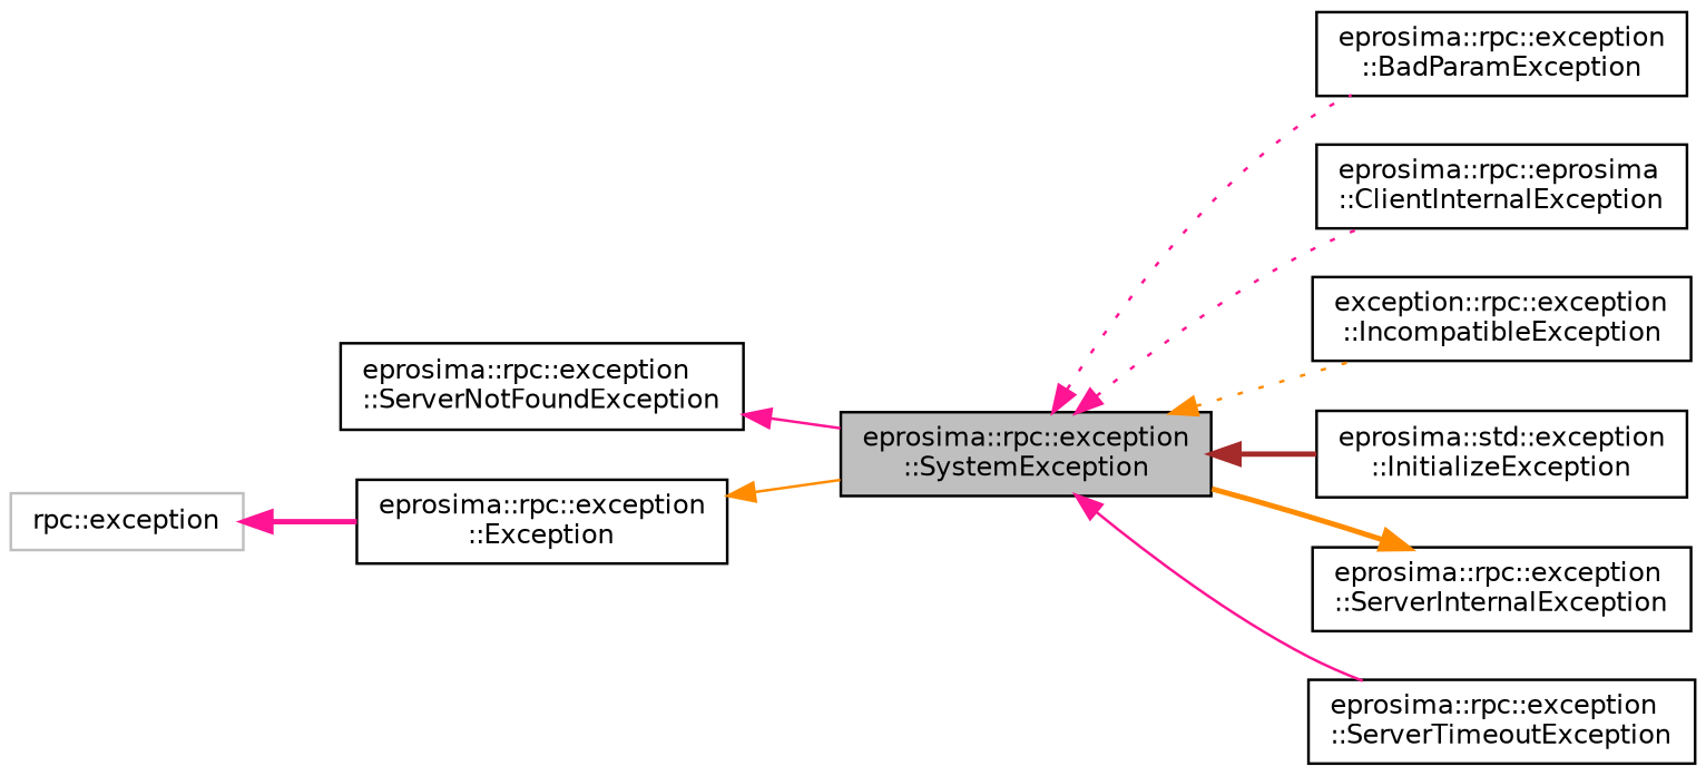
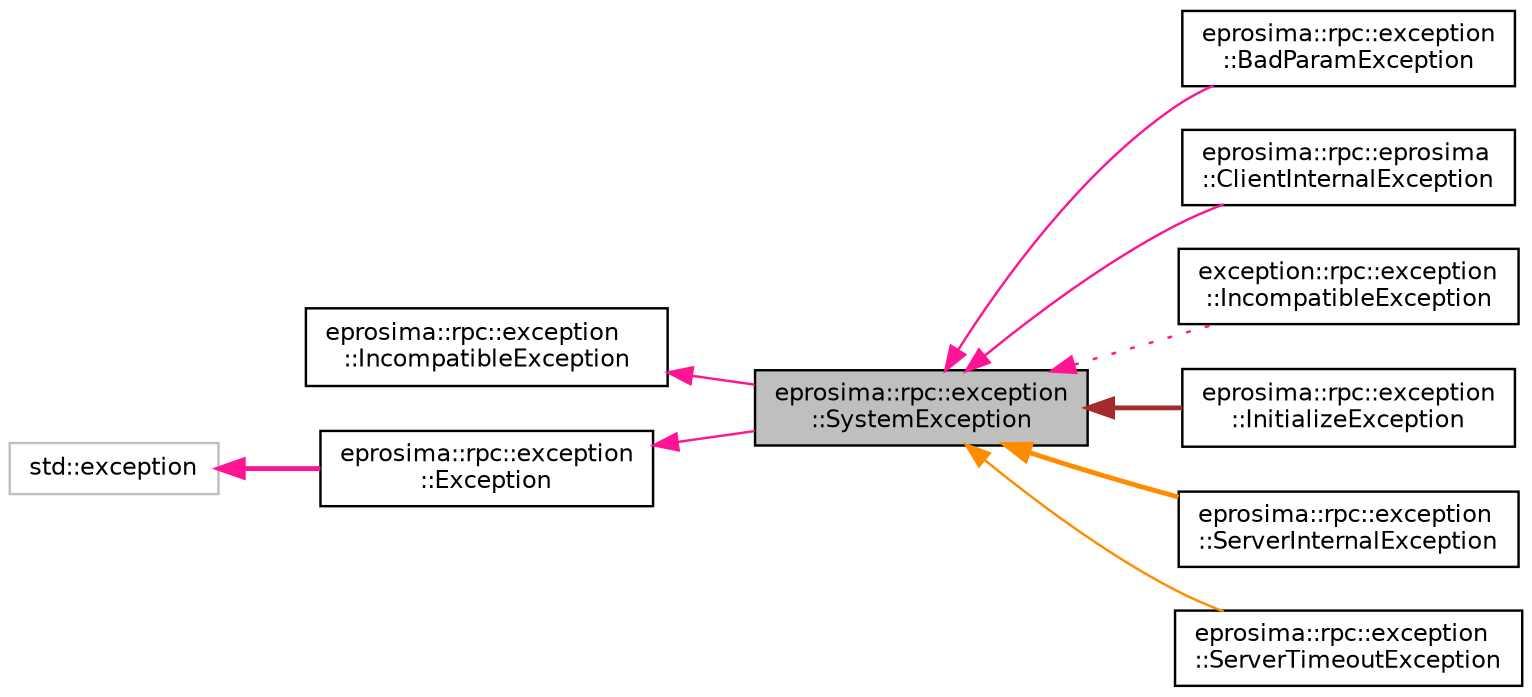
  digraph {
    rankdir=LR
    node [color=black fillcolor=white fontname=Helvetica fontsize=10 shape=record style=filled]
    edge [color=deeppink dir=back fontname=Helvetica fontsize=10 labelfontname=Helvetica labelfontsize=10 style=dotted]
    n1 [fillcolor=grey75 fontcolor=black height=0.2 label="eprosima::rpc::exception\l::SystemException" width=0.4]
    n2 [height=0.2 label="eprosima::rpc::exception\l::BadParamException" width=0.4]
    n3 [height=0.2 label="eprosima::rpc::eprosima\l::ClientInternalException" width=0.4]
    n4 [height=0.2 label="exception::rpc::exception\l::IncompatibleException" width=0.4]
-   n5 [height=0.2 label="eprosima::std::exception\l::InitializeException" width=0.4]
+   n5 [height=0.2 label="eprosima::rpc::exception\l::InitializeException" width=0.4]
    n6 [height=0.2 label="eprosima::rpc::exception\l::ServerInternalException" width=0.4]
    n7 [height=0.2 label="eprosima::rpc::exception\l::ServerTimeoutException" width=0.4]
-   n8 [height=0.2 label="eprosima::rpc::exception\l::ServerNotFoundException" width=0.4]
+   n8 [height=0.2 label="eprosima::rpc::exception\l::IncompatibleException" width=0.4]
    n9 [height=0.2 label="eprosima::rpc::exception\l::Exception" width=0.4]
-   n10 [color=grey75 height=0.2 label="rpc::exception" width=0.4]
-   n1 -> n2
-   n1 -> n3
-   n1 -> n4 [color=darkorange]
+   n10 [color=grey75 height=0.2 label="std::exception" width=0.4]
+   n1 -> n2 [style=solid]
+   n1 -> n3 [style=solid]
+   n1 -> n4
    n1 -> n5 [color=brown style=bold]
-   n6 -> n1 [color=darkorange style=bold]
-   n1 -> n7 [style=solid]
+   n1 -> n6 [color=darkorange style=bold]
+   n1 -> n7 [color=darkorange style=solid]
    n8 -> n1 [style=solid]
-   n9 -> n1 [color=darkorange style=solid]
+   n9 -> n1 [style=solid]
    n10 -> n9 [style=bold]
  }
